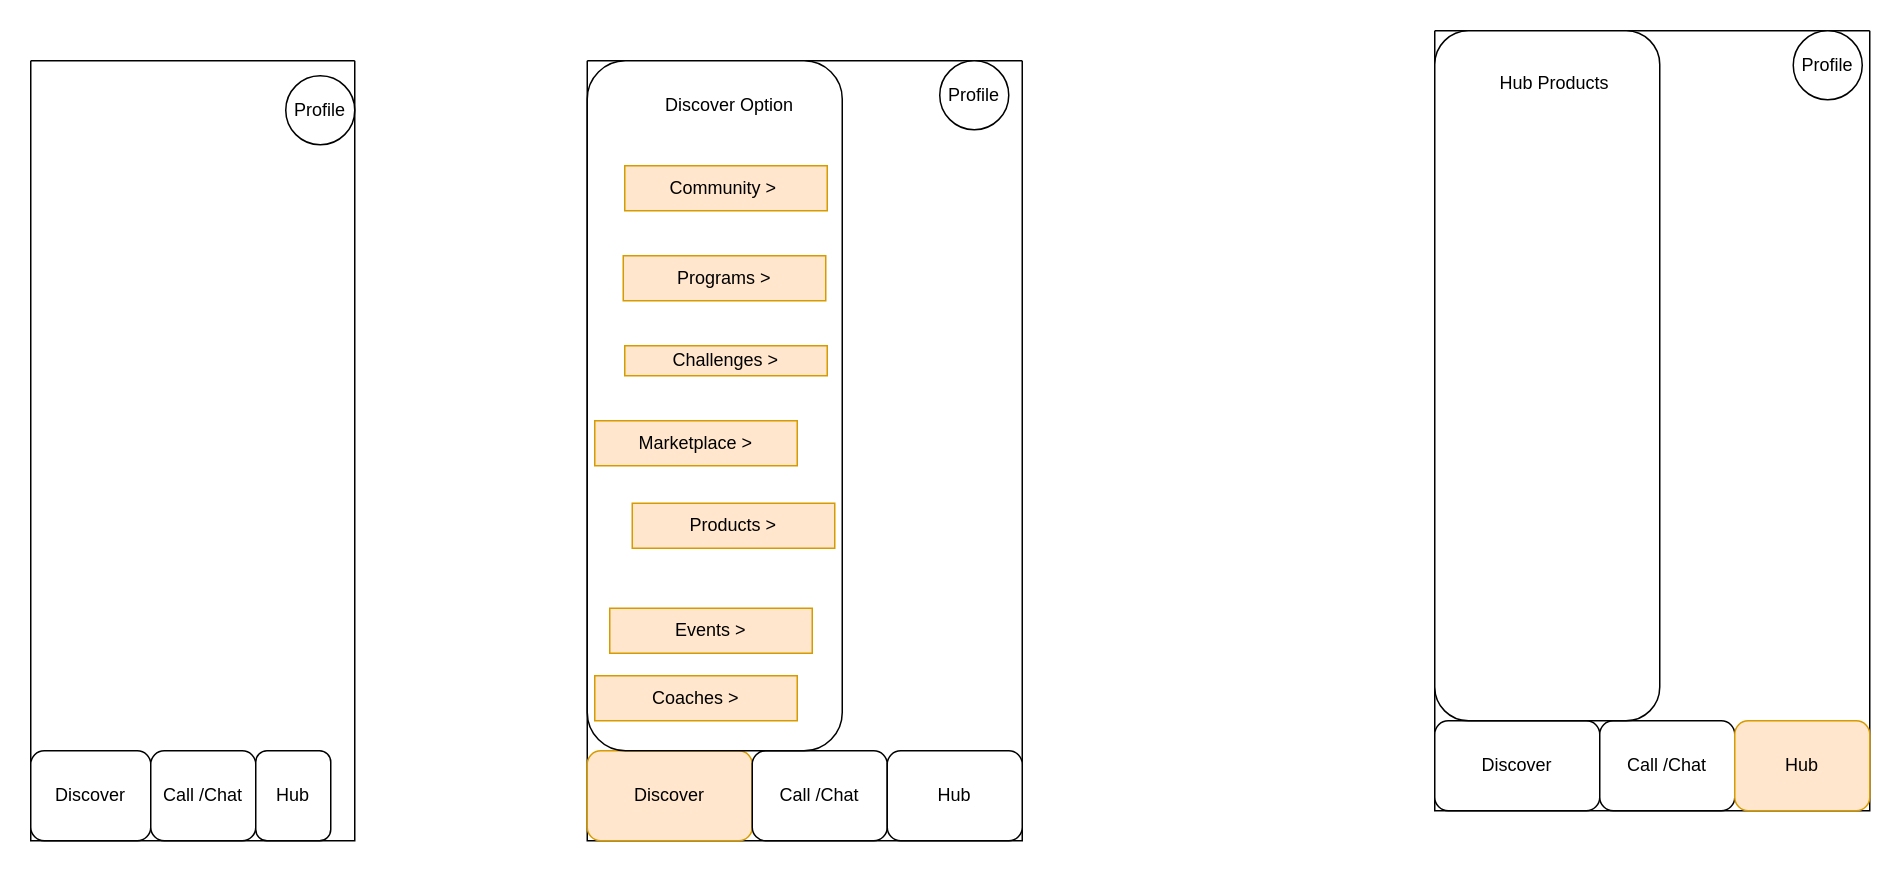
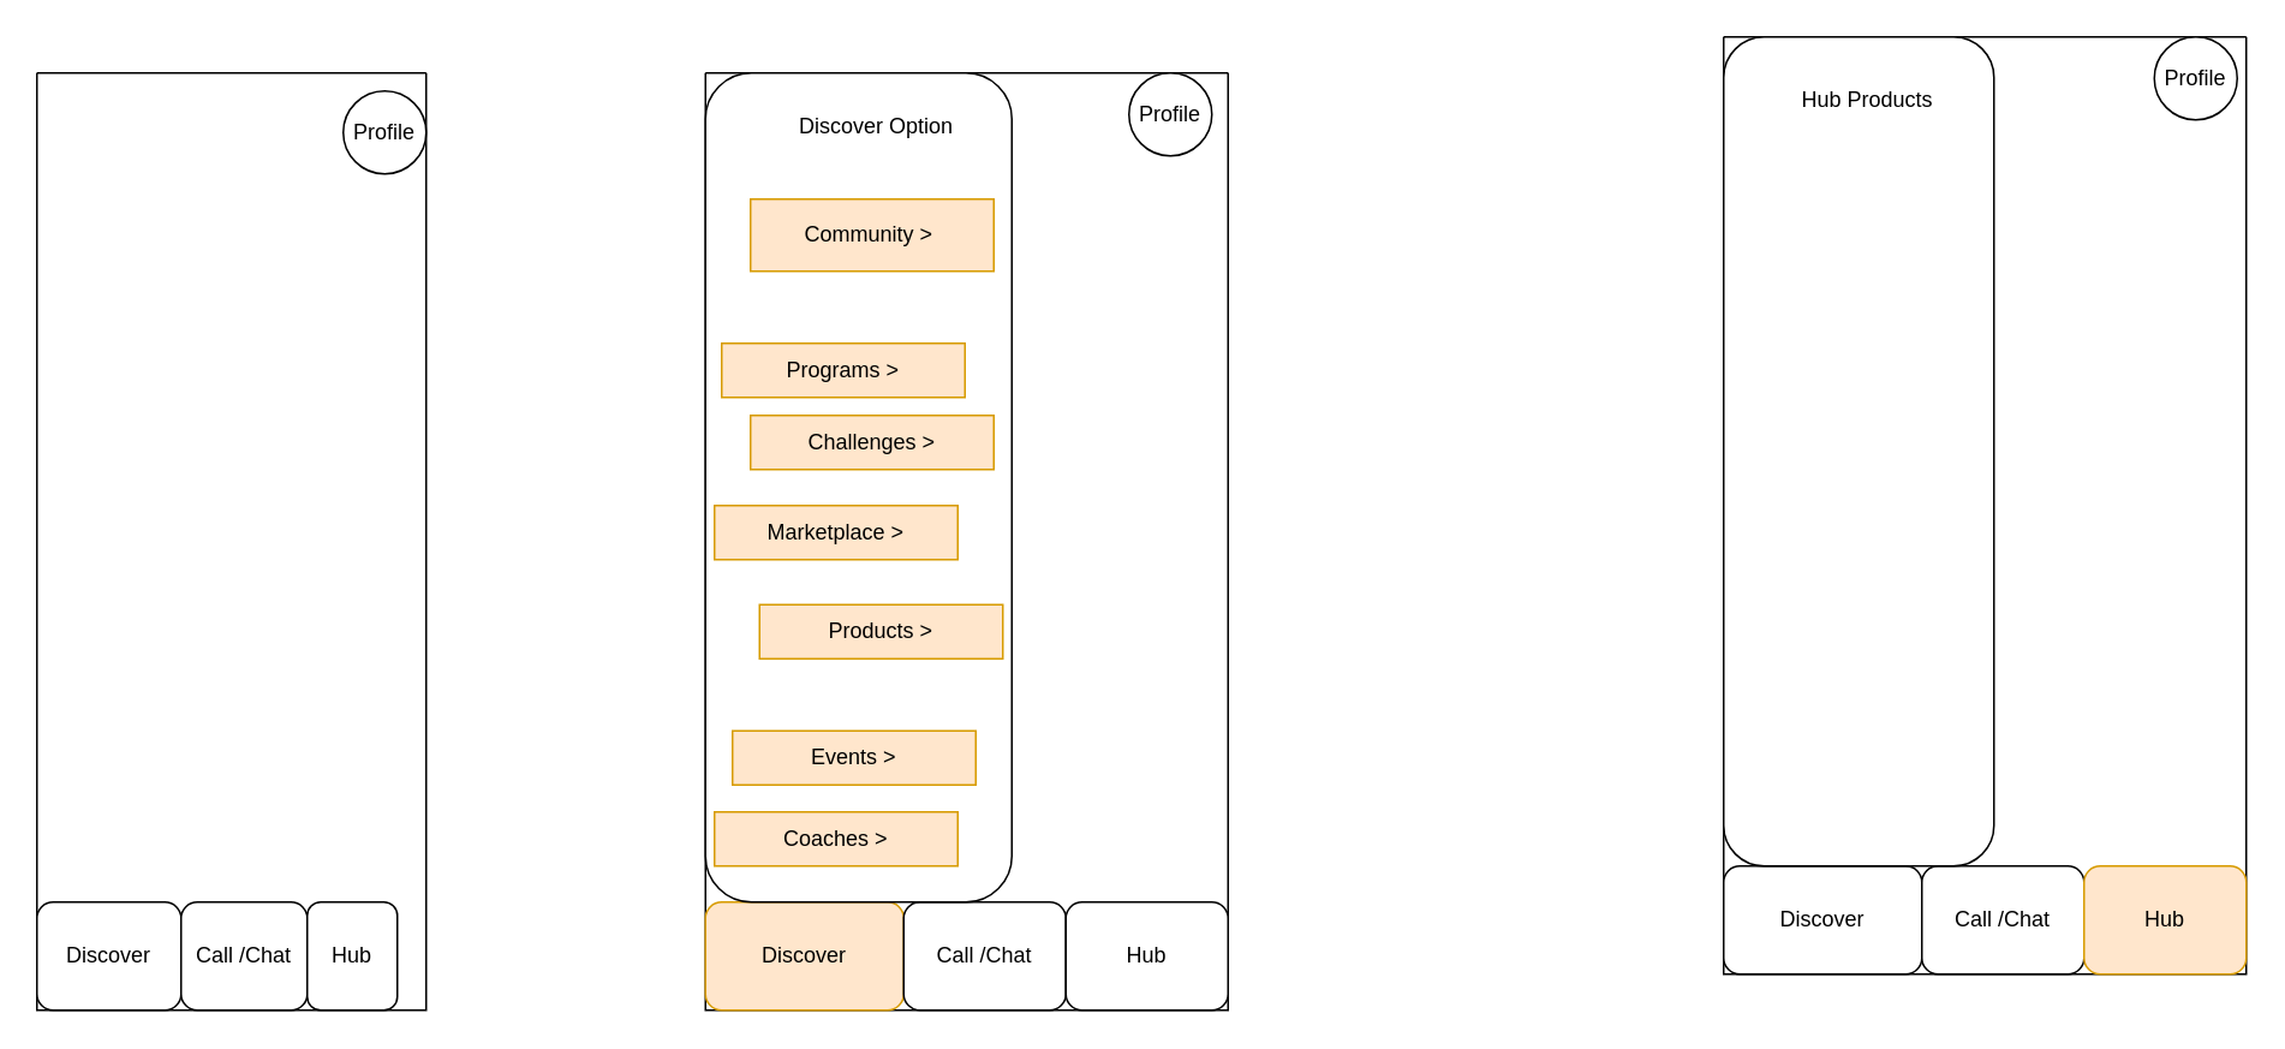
  <mxCell id="0" />
  <mxCell id="1" parent="0" />
  <mxCell id="2" value="" style="swimlane;startSize=0;" vertex="1" parent="1"><mxGeometry x="20" y="40" width="216" height="520" as="geometry" /></mxCell>
  <mxCell id="3" value="Discover" style="rounded=1;whiteSpace=wrap;html=1;" vertex="1" parent="2"><mxGeometry y="460" width="80" height="60" as="geometry" /></mxCell>
  <mxCell id="4" value="Call /Chat" style="rounded=1;whiteSpace=wrap;html=1;" vertex="1" parent="2"><mxGeometry x="80" y="460" width="70" height="60" as="geometry" /></mxCell>
  <mxCell id="5" value="Hub" style="rounded=1;whiteSpace=wrap;html=1;" vertex="1" parent="2"><mxGeometry x="150" y="460" width="50" height="60" as="geometry" /></mxCell>
  <mxCell id="6" value="Profile" style="ellipse;whiteSpace=wrap;html=1;aspect=fixed;" vertex="1" parent="2"><mxGeometry x="170" y="10" width="46" height="46" as="geometry" /></mxCell>
  <mxCell id="7" value="" style="swimlane;startSize=0;" vertex="1" parent="1"><mxGeometry x="956" y="20" width="290" height="520" as="geometry" /></mxCell>
  <mxCell id="8" value="Discover" style="rounded=1;whiteSpace=wrap;html=1;" vertex="1" parent="7"><mxGeometry y="460" width="110" height="60" as="geometry" /></mxCell>
  <mxCell id="9" value="Call /Chat" style="rounded=1;whiteSpace=wrap;html=1;" vertex="1" parent="7"><mxGeometry x="110" y="460" width="90" height="60" as="geometry" /></mxCell>
  <mxCell id="10" value="Hub" style="rounded=1;whiteSpace=wrap;html=1;fillColor=#ffe6cc;strokeColor=#d79b00;" vertex="1" parent="7"><mxGeometry x="200" y="460" width="90" height="60" as="geometry" /></mxCell>
  <mxCell id="11" value="" style="rounded=1;whiteSpace=wrap;html=1;" vertex="1" parent="7"><mxGeometry width="150" height="460" as="geometry" /></mxCell>
  <mxCell id="12" value="Hub Products" style="text;html=1;align=center;verticalAlign=middle;whiteSpace=wrap;rounded=0;" vertex="1" parent="7"><mxGeometry x="30" y="20" width="100" height="30" as="geometry" /></mxCell>
  <mxCell id="13" value="Profile" style="ellipse;whiteSpace=wrap;html=1;aspect=fixed;" vertex="1" parent="7"><mxGeometry x="239" width="46" height="46" as="geometry" /></mxCell>
  <mxCell id="14" value="" style="swimlane;startSize=0;" vertex="1" parent="1"><mxGeometry x="391" y="40" width="290" height="520" as="geometry" /></mxCell>
  <mxCell id="15" value="Discover" style="rounded=1;whiteSpace=wrap;html=1;fillColor=#ffe6cc;strokeColor=#d79b00;" vertex="1" parent="14"><mxGeometry y="460" width="110" height="60" as="geometry" /></mxCell>
  <mxCell id="16" value="Call /Chat" style="rounded=1;whiteSpace=wrap;html=1;" vertex="1" parent="14"><mxGeometry x="110" y="460" width="90" height="60" as="geometry" /></mxCell>
  <mxCell id="17" value="Hub" style="rounded=1;whiteSpace=wrap;html=1;" vertex="1" parent="14"><mxGeometry x="200" y="460" width="90" height="60" as="geometry" /></mxCell>
  <mxCell id="18" value="" style="rounded=1;whiteSpace=wrap;html=1;" vertex="1" parent="14"><mxGeometry width="170" height="460" as="geometry" /></mxCell>
  <mxCell id="19" value="Discover Option" style="text;html=1;align=center;verticalAlign=middle;whiteSpace=wrap;rounded=0;" vertex="1" parent="14"><mxGeometry x="45" y="15" width="100" height="30" as="geometry" /></mxCell>
  <mxCell id="20" value="Profile" style="ellipse;whiteSpace=wrap;html=1;aspect=fixed;" vertex="1" parent="14"><mxGeometry x="235" width="46" height="46" as="geometry" /></mxCell>
- <mxCell id="21" value="Challenges &amp;gt;" style="text;html=1;align=center;verticalAlign=middle;whiteSpace=wrap;rounded=0;fillColor=#ffe6cc;strokeColor=#d79b00;" vertex="1" parent="14"><mxGeometry x="25" y="190" width="135" height="20" as="geometry" /></mxCell>
+ <mxCell id="21" value="Challenges &amp;gt;" style="text;html=1;align=center;verticalAlign=middle;whiteSpace=wrap;rounded=0;fillColor=#ffe6cc;strokeColor=#d79b00;" vertex="1" parent="14"><mxGeometry x="25" y="190" width="135" height="30" as="geometry" /></mxCell>
  <mxCell id="22" value="Products &amp;gt;" style="text;html=1;align=center;verticalAlign=middle;whiteSpace=wrap;rounded=0;fillColor=#ffe6cc;strokeColor=#d79b00;" vertex="1" parent="14"><mxGeometry x="30" y="295" width="135" height="30" as="geometry" /></mxCell>
  <mxCell id="23" value="Marketplace &amp;gt;" style="text;html=1;align=center;verticalAlign=middle;whiteSpace=wrap;rounded=0;fillColor=#ffe6cc;strokeColor=#d79b00;" vertex="1" parent="14"><mxGeometry x="5" y="240" width="135" height="30" as="geometry" /></mxCell>
  <mxCell id="24" value="Events &amp;gt;" style="text;html=1;align=center;verticalAlign=middle;whiteSpace=wrap;rounded=0;fillColor=#ffe6cc;strokeColor=#d79b00;" vertex="1" parent="14"><mxGeometry x="15" y="365" width="135" height="30" as="geometry" /></mxCell>
  <mxCell id="25" value="Coaches &amp;gt;" style="text;html=1;align=center;verticalAlign=middle;whiteSpace=wrap;rounded=0;fillColor=#ffe6cc;strokeColor=#d79b00;" vertex="1" parent="14"><mxGeometry x="5" y="410" width="135" height="30" as="geometry" /></mxCell>
- <mxCell id="26" value="Community &amp;gt;&amp;nbsp;" style="text;html=1;align=center;verticalAlign=middle;whiteSpace=wrap;rounded=0;fillColor=#ffe6cc;strokeColor=#d79b00;" vertex="1" parent="1"><mxGeometry x="416" y="110" width="135" height="30" as="geometry" /></mxCell>
- <mxCell id="27" value="Programs &amp;gt;" style="text;html=1;align=center;verticalAlign=middle;whiteSpace=wrap;rounded=0;fillColor=#ffe6cc;strokeColor=#d79b00;" vertex="1" parent="1"><mxGeometry x="415" y="170" width="135" height="30" as="geometry" /></mxCell>
+ <mxCell id="26" value="Community &amp;gt;&amp;nbsp;" style="text;html=1;align=center;verticalAlign=middle;whiteSpace=wrap;rounded=0;fillColor=#ffe6cc;strokeColor=#d79b00;" vertex="1" parent="1"><mxGeometry x="416" y="110" width="135" height="40" as="geometry" /></mxCell>
+ <mxCell id="27" value="Programs &amp;gt;" style="text;html=1;align=center;verticalAlign=middle;whiteSpace=wrap;rounded=0;fillColor=#ffe6cc;strokeColor=#d79b00;" vertex="1" parent="1"><mxGeometry x="400" y="190" width="135" height="30" as="geometry" /></mxCell>
